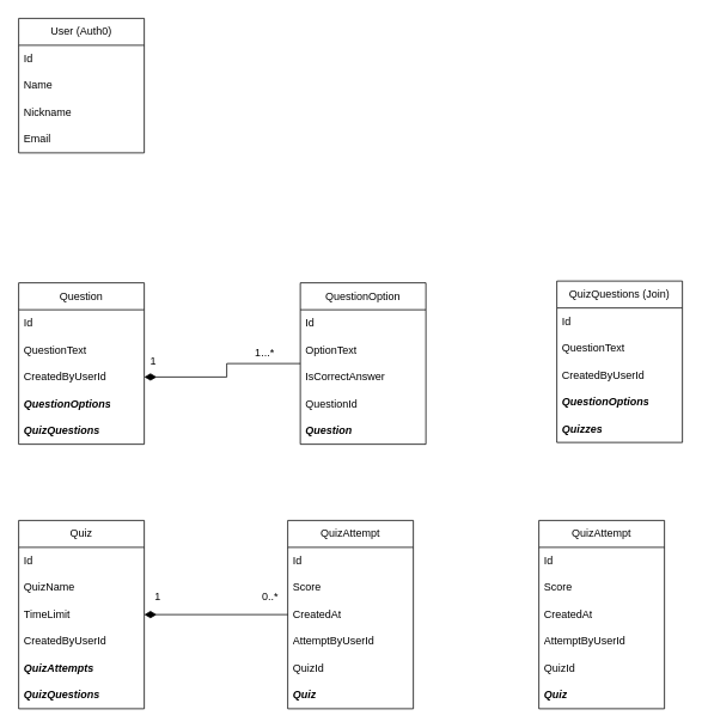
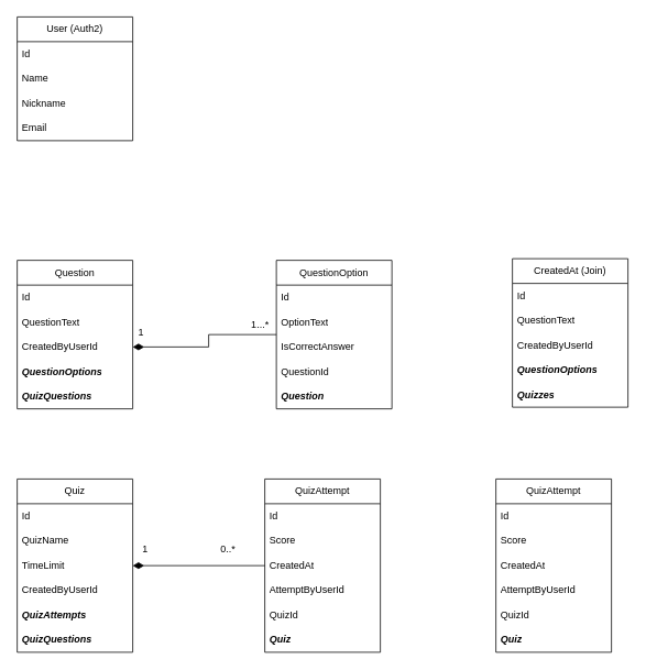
  <mxCell id="0" />
  <mxCell id="1" parent="0" />
- <mxCell id="2" value="User (Auth0)" style="swimlane;fontStyle=0;childLayout=stackLayout;horizontal=1;startSize=30;horizontalStack=0;resizeParent=1;resizeParentMax=0;resizeLast=0;collapsible=1;marginBottom=0;whiteSpace=wrap;html=1;" parent="1" vertex="1"><mxGeometry x="20" y="20" width="140" height="150" as="geometry" /></mxCell>
+ <mxCell id="2" value="User (Auth2)" style="swimlane;fontStyle=0;childLayout=stackLayout;horizontal=1;startSize=30;horizontalStack=0;resizeParent=1;resizeParentMax=0;resizeLast=0;collapsible=1;marginBottom=0;whiteSpace=wrap;html=1;" parent="1" vertex="1"><mxGeometry x="20" y="20" width="140" height="150" as="geometry" /></mxCell>
  <mxCell id="3" value="Id" style="text;strokeColor=none;fillColor=none;align=left;verticalAlign=middle;spacingLeft=4;spacingRight=4;overflow=hidden;points=[[0,0.5],[1,0.5]];portConstraint=eastwest;rotatable=0;whiteSpace=wrap;html=1;" parent="2" vertex="1"><mxGeometry y="30" width="140" height="30" as="geometry" /></mxCell>
  <mxCell id="4" value="Name" style="text;strokeColor=none;fillColor=none;align=left;verticalAlign=middle;spacingLeft=4;spacingRight=4;overflow=hidden;points=[[0,0.5],[1,0.5]];portConstraint=eastwest;rotatable=0;whiteSpace=wrap;html=1;" parent="2" vertex="1"><mxGeometry y="60" width="140" height="30" as="geometry" /></mxCell>
  <mxCell id="5" value="Nickname" style="text;strokeColor=none;fillColor=none;align=left;verticalAlign=middle;spacingLeft=4;spacingRight=4;overflow=hidden;points=[[0,0.5],[1,0.5]];portConstraint=eastwest;rotatable=0;whiteSpace=wrap;html=1;" parent="2" vertex="1"><mxGeometry y="90" width="140" height="30" as="geometry" /></mxCell>
  <mxCell id="6" value="Email" style="text;strokeColor=none;fillColor=none;align=left;verticalAlign=middle;spacingLeft=4;spacingRight=4;overflow=hidden;points=[[0,0.5],[1,0.5]];portConstraint=eastwest;rotatable=0;whiteSpace=wrap;html=1;" parent="2" vertex="1"><mxGeometry y="120" width="140" height="30" as="geometry" /></mxCell>
  <mxCell id="7" value="Question" style="swimlane;fontStyle=0;childLayout=stackLayout;horizontal=1;startSize=30;horizontalStack=0;resizeParent=1;resizeParentMax=0;resizeLast=0;collapsible=1;marginBottom=0;whiteSpace=wrap;html=1;" parent="1" vertex="1"><mxGeometry x="20" y="315" width="140" height="180" as="geometry" /></mxCell>
  <mxCell id="8" value="Id" style="text;strokeColor=none;fillColor=none;align=left;verticalAlign=middle;spacingLeft=4;spacingRight=4;overflow=hidden;points=[[0,0.5],[1,0.5]];portConstraint=eastwest;rotatable=0;whiteSpace=wrap;html=1;" parent="7" vertex="1"><mxGeometry y="30" width="140" height="30" as="geometry" /></mxCell>
  <mxCell id="9" value="QuestionText" style="text;strokeColor=none;fillColor=none;align=left;verticalAlign=middle;spacingLeft=4;spacingRight=4;overflow=hidden;points=[[0,0.5],[1,0.5]];portConstraint=eastwest;rotatable=0;whiteSpace=wrap;html=1;" parent="7" vertex="1"><mxGeometry y="60" width="140" height="30" as="geometry" /></mxCell>
  <mxCell id="10" value="CreatedByUserId" style="text;strokeColor=none;fillColor=none;align=left;verticalAlign=middle;spacingLeft=4;spacingRight=4;overflow=hidden;points=[[0,0.5],[1,0.5]];portConstraint=eastwest;rotatable=0;whiteSpace=wrap;html=1;" parent="7" vertex="1"><mxGeometry y="90" width="140" height="30" as="geometry" /></mxCell>
  <mxCell id="11" value="QuestionOptions" style="text;strokeColor=none;fillColor=none;align=left;verticalAlign=middle;spacingLeft=4;spacingRight=4;overflow=hidden;points=[[0,0.5],[1,0.5]];portConstraint=eastwest;rotatable=0;whiteSpace=wrap;html=1;fontStyle=3" parent="7" vertex="1"><mxGeometry y="120" width="140" height="30" as="geometry" /></mxCell>
  <mxCell id="12" value="&lt;span style=&quot;text-align: center;&quot;&gt;QuizQuestions&lt;/span&gt;" style="text;strokeColor=none;fillColor=none;align=left;verticalAlign=middle;spacingLeft=4;spacingRight=4;overflow=hidden;points=[[0,0.5],[1,0.5]];portConstraint=eastwest;rotatable=0;whiteSpace=wrap;html=1;fontStyle=3" parent="7" vertex="1"><mxGeometry y="150" width="140" height="30" as="geometry" /></mxCell>
  <mxCell id="13" value="QuestionOption" style="swimlane;fontStyle=0;childLayout=stackLayout;horizontal=1;startSize=30;horizontalStack=0;resizeParent=1;resizeParentMax=0;resizeLast=0;collapsible=1;marginBottom=0;whiteSpace=wrap;html=1;" parent="1" vertex="1"><mxGeometry x="334" y="315" width="140" height="180" as="geometry" /></mxCell>
  <mxCell id="14" value="Id" style="text;strokeColor=none;fillColor=none;align=left;verticalAlign=middle;spacingLeft=4;spacingRight=4;overflow=hidden;points=[[0,0.5],[1,0.5]];portConstraint=eastwest;rotatable=0;whiteSpace=wrap;html=1;" parent="13" vertex="1"><mxGeometry y="30" width="140" height="30" as="geometry" /></mxCell>
  <mxCell id="15" value="OptionText" style="text;strokeColor=none;fillColor=none;align=left;verticalAlign=middle;spacingLeft=4;spacingRight=4;overflow=hidden;points=[[0,0.5],[1,0.5]];portConstraint=eastwest;rotatable=0;whiteSpace=wrap;html=1;" parent="13" vertex="1"><mxGeometry y="60" width="140" height="30" as="geometry" /></mxCell>
  <mxCell id="16" value="IsCorrectAnswer" style="text;strokeColor=none;fillColor=none;align=left;verticalAlign=middle;spacingLeft=4;spacingRight=4;overflow=hidden;points=[[0,0.5],[1,0.5]];portConstraint=eastwest;rotatable=0;whiteSpace=wrap;html=1;" parent="13" vertex="1"><mxGeometry y="90" width="140" height="30" as="geometry" /></mxCell>
  <mxCell id="17" value="QuestionId" style="text;strokeColor=none;fillColor=none;align=left;verticalAlign=middle;spacingLeft=4;spacingRight=4;overflow=hidden;points=[[0,0.5],[1,0.5]];portConstraint=eastwest;rotatable=0;whiteSpace=wrap;html=1;" parent="13" vertex="1"><mxGeometry y="120" width="140" height="30" as="geometry" /></mxCell>
  <mxCell id="18" value="Question" style="text;strokeColor=none;fillColor=none;align=left;verticalAlign=middle;spacingLeft=4;spacingRight=4;overflow=hidden;points=[[0,0.5],[1,0.5]];portConstraint=eastwest;rotatable=0;whiteSpace=wrap;html=1;fontStyle=3" parent="13" vertex="1"><mxGeometry y="150" width="140" height="30" as="geometry" /></mxCell>
  <mxCell id="19" value="Quiz" style="swimlane;fontStyle=0;childLayout=stackLayout;horizontal=1;startSize=30;horizontalStack=0;resizeParent=1;resizeParentMax=0;resizeLast=0;collapsible=1;marginBottom=0;whiteSpace=wrap;html=1;" parent="1" vertex="1"><mxGeometry x="20" y="580" width="140" height="210" as="geometry" /></mxCell>
  <mxCell id="20" value="Id" style="text;strokeColor=none;fillColor=none;align=left;verticalAlign=middle;spacingLeft=4;spacingRight=4;overflow=hidden;points=[[0,0.5],[1,0.5]];portConstraint=eastwest;rotatable=0;whiteSpace=wrap;html=1;" parent="19" vertex="1"><mxGeometry y="30" width="140" height="30" as="geometry" /></mxCell>
  <mxCell id="21" value="QuizName" style="text;strokeColor=none;fillColor=none;align=left;verticalAlign=middle;spacingLeft=4;spacingRight=4;overflow=hidden;points=[[0,0.5],[1,0.5]];portConstraint=eastwest;rotatable=0;whiteSpace=wrap;html=1;" parent="19" vertex="1"><mxGeometry y="60" width="140" height="30" as="geometry" /></mxCell>
  <mxCell id="22" value="TimeLimit" style="text;strokeColor=none;fillColor=none;align=left;verticalAlign=middle;spacingLeft=4;spacingRight=4;overflow=hidden;points=[[0,0.5],[1,0.5]];portConstraint=eastwest;rotatable=0;whiteSpace=wrap;html=1;" parent="19" vertex="1"><mxGeometry y="90" width="140" height="30" as="geometry" /></mxCell>
  <mxCell id="23" value="CreatedByUserId" style="text;strokeColor=none;fillColor=none;align=left;verticalAlign=middle;spacingLeft=4;spacingRight=4;overflow=hidden;points=[[0,0.5],[1,0.5]];portConstraint=eastwest;rotatable=0;whiteSpace=wrap;html=1;" parent="19" vertex="1"><mxGeometry y="120" width="140" height="30" as="geometry" /></mxCell>
  <mxCell id="24" value="QuizAttempts" style="text;strokeColor=none;fillColor=none;align=left;verticalAlign=middle;spacingLeft=4;spacingRight=4;overflow=hidden;points=[[0,0.5],[1,0.5]];portConstraint=eastwest;rotatable=0;whiteSpace=wrap;html=1;fontStyle=3" parent="19" vertex="1"><mxGeometry y="150" width="140" height="30" as="geometry" /></mxCell>
  <mxCell id="25" value="&lt;span style=&quot;text-align: center;&quot;&gt;QuizQuestions&lt;/span&gt;" style="text;strokeColor=none;fillColor=none;align=left;verticalAlign=middle;spacingLeft=4;spacingRight=4;overflow=hidden;points=[[0,0.5],[1,0.5]];portConstraint=eastwest;rotatable=0;whiteSpace=wrap;html=1;fontStyle=3" parent="19" vertex="1"><mxGeometry y="180" width="140" height="30" as="geometry" /></mxCell>
  <mxCell id="26" value="QuizAttempt" style="swimlane;fontStyle=0;childLayout=stackLayout;horizontal=1;startSize=30;horizontalStack=0;resizeParent=1;resizeParentMax=0;resizeLast=0;collapsible=1;marginBottom=0;whiteSpace=wrap;html=1;" parent="1" vertex="1"><mxGeometry x="320" y="580" width="140" height="210" as="geometry" /></mxCell>
  <mxCell id="27" value="Id" style="text;strokeColor=none;fillColor=none;align=left;verticalAlign=middle;spacingLeft=4;spacingRight=4;overflow=hidden;points=[[0,0.5],[1,0.5]];portConstraint=eastwest;rotatable=0;whiteSpace=wrap;html=1;" parent="26" vertex="1"><mxGeometry y="30" width="140" height="30" as="geometry" /></mxCell>
  <mxCell id="28" value="Score" style="text;strokeColor=none;fillColor=none;align=left;verticalAlign=middle;spacingLeft=4;spacingRight=4;overflow=hidden;points=[[0,0.5],[1,0.5]];portConstraint=eastwest;rotatable=0;whiteSpace=wrap;html=1;" parent="26" vertex="1"><mxGeometry y="60" width="140" height="30" as="geometry" /></mxCell>
  <mxCell id="29" value="CreatedAt" style="text;strokeColor=none;fillColor=none;align=left;verticalAlign=middle;spacingLeft=4;spacingRight=4;overflow=hidden;points=[[0,0.5],[1,0.5]];portConstraint=eastwest;rotatable=0;whiteSpace=wrap;html=1;" parent="26" vertex="1"><mxGeometry y="90" width="140" height="30" as="geometry" /></mxCell>
  <mxCell id="30" value="AttemptByUserId" style="text;strokeColor=none;fillColor=none;align=left;verticalAlign=middle;spacingLeft=4;spacingRight=4;overflow=hidden;points=[[0,0.5],[1,0.5]];portConstraint=eastwest;rotatable=0;whiteSpace=wrap;html=1;" parent="26" vertex="1"><mxGeometry y="120" width="140" height="30" as="geometry" /></mxCell>
  <mxCell id="31" value="QuizId" style="text;strokeColor=none;fillColor=none;align=left;verticalAlign=middle;spacingLeft=4;spacingRight=4;overflow=hidden;points=[[0,0.5],[1,0.5]];portConstraint=eastwest;rotatable=0;whiteSpace=wrap;html=1;" parent="26" vertex="1"><mxGeometry y="150" width="140" height="30" as="geometry" /></mxCell>
  <mxCell id="32" value="Quiz" style="text;strokeColor=none;fillColor=none;align=left;verticalAlign=middle;spacingLeft=4;spacingRight=4;overflow=hidden;points=[[0,0.5],[1,0.5]];portConstraint=eastwest;rotatable=0;whiteSpace=wrap;html=1;fontStyle=3" parent="26" vertex="1"><mxGeometry y="180" width="140" height="30" as="geometry" /></mxCell>
  <mxCell id="33" style="edgeStyle=orthogonalEdgeStyle;rounded=0;orthogonalLoop=1;jettySize=auto;html=1;exitX=1;exitY=0.5;exitDx=0;exitDy=0;endArrow=none;endFill=0;endSize=11;startArrow=diamondThin;startFill=1;startSize=11;" parent="1" source="10" target="13" edge="1"><mxGeometry relative="1" as="geometry" /></mxCell>
- <mxCell id="34" value="1...*" style="text;html=1;align=center;verticalAlign=middle;resizable=0;points=[];autosize=1;strokeColor=none;fillColor=none;" parent="1" vertex="1"><mxGeometry x="274" y="378" width="40" height="30" as="geometry" /></mxCell>
+ <mxCell id="34" value="1...*" style="text;html=1;align=center;verticalAlign=middle;resizable=0;points=[];autosize=1;strokeColor=none;fillColor=none;" parent="1" vertex="1"><mxGeometry x="294" y="378" width="40" height="30" as="geometry" /></mxCell>
  <mxCell id="35" style="edgeStyle=orthogonalEdgeStyle;rounded=0;orthogonalLoop=1;jettySize=auto;html=1;exitX=0;exitY=0.5;exitDx=0;exitDy=0;entryX=1;entryY=0.5;entryDx=0;entryDy=0;endArrow=diamondThin;endFill=1;endSize=11;" parent="1" source="29" target="22" edge="1"><mxGeometry relative="1" as="geometry" /></mxCell>
- <mxCell id="36" value="0..*" style="text;html=1;align=center;verticalAlign=middle;resizable=0;points=[];autosize=1;strokeColor=none;fillColor=none;" parent="1" vertex="1"><mxGeometry x="280" y="650" width="40" height="30" as="geometry" /></mxCell>
+ <mxCell id="36" value="0..*" style="text;html=1;align=center;verticalAlign=middle;resizable=0;points=[];autosize=1;strokeColor=none;fillColor=none;" parent="1" vertex="1"><mxGeometry x="255" y="650" width="40" height="30" as="geometry" /></mxCell>
  <mxCell id="37" value="1" style="text;html=1;align=center;verticalAlign=middle;resizable=0;points=[];autosize=1;strokeColor=none;fillColor=none;" parent="1" vertex="1"><mxGeometry x="160" y="650" width="30" height="30" as="geometry" /></mxCell>
  <mxCell id="38" value="1" style="text;html=1;align=center;verticalAlign=middle;resizable=0;points=[];autosize=1;strokeColor=none;fillColor=none;" parent="1" vertex="1"><mxGeometry x="155" y="388" width="30" height="30" as="geometry" /></mxCell>
- <mxCell id="39" value="QuizQuestions (Join)" style="swimlane;fontStyle=0;childLayout=stackLayout;horizontal=1;startSize=30;horizontalStack=0;resizeParent=1;resizeParentMax=0;resizeLast=0;collapsible=1;marginBottom=0;whiteSpace=wrap;html=1;" parent="1" vertex="1"><mxGeometry x="620" y="313" width="140" height="180" as="geometry" /></mxCell>
+ <mxCell id="39" value="CreatedAt (Join)" style="swimlane;fontStyle=0;childLayout=stackLayout;horizontal=1;startSize=30;horizontalStack=0;resizeParent=1;resizeParentMax=0;resizeLast=0;collapsible=1;marginBottom=0;whiteSpace=wrap;html=1;" parent="1" vertex="1"><mxGeometry x="620" y="313" width="140" height="180" as="geometry" /></mxCell>
  <mxCell id="40" value="Id" style="text;strokeColor=none;fillColor=none;align=left;verticalAlign=middle;spacingLeft=4;spacingRight=4;overflow=hidden;points=[[0,0.5],[1,0.5]];portConstraint=eastwest;rotatable=0;whiteSpace=wrap;html=1;" parent="39" vertex="1"><mxGeometry y="30" width="140" height="30" as="geometry" /></mxCell>
  <mxCell id="41" value="QuestionText" style="text;strokeColor=none;fillColor=none;align=left;verticalAlign=middle;spacingLeft=4;spacingRight=4;overflow=hidden;points=[[0,0.5],[1,0.5]];portConstraint=eastwest;rotatable=0;whiteSpace=wrap;html=1;" parent="39" vertex="1"><mxGeometry y="60" width="140" height="30" as="geometry" /></mxCell>
  <mxCell id="42" value="CreatedByUserId" style="text;strokeColor=none;fillColor=none;align=left;verticalAlign=middle;spacingLeft=4;spacingRight=4;overflow=hidden;points=[[0,0.5],[1,0.5]];portConstraint=eastwest;rotatable=0;whiteSpace=wrap;html=1;" parent="39" vertex="1"><mxGeometry y="90" width="140" height="30" as="geometry" /></mxCell>
  <mxCell id="43" value="QuestionOptions" style="text;strokeColor=none;fillColor=none;align=left;verticalAlign=middle;spacingLeft=4;spacingRight=4;overflow=hidden;points=[[0,0.5],[1,0.5]];portConstraint=eastwest;rotatable=0;whiteSpace=wrap;html=1;fontStyle=3" parent="39" vertex="1"><mxGeometry y="120" width="140" height="30" as="geometry" /></mxCell>
  <mxCell id="44" value="Quizzes" style="text;strokeColor=none;fillColor=none;align=left;verticalAlign=middle;spacingLeft=4;spacingRight=4;overflow=hidden;points=[[0,0.5],[1,0.5]];portConstraint=eastwest;rotatable=0;whiteSpace=wrap;html=1;fontStyle=3" parent="39" vertex="1"><mxGeometry y="150" width="140" height="30" as="geometry" /></mxCell>
  <mxCell id="45" value="QuizAttempt" style="swimlane;fontStyle=0;childLayout=stackLayout;horizontal=1;startSize=30;horizontalStack=0;resizeParent=1;resizeParentMax=0;resizeLast=0;collapsible=1;marginBottom=0;whiteSpace=wrap;html=1;" vertex="1" parent="1"><mxGeometry x="600" y="580" width="140" height="210" as="geometry" /></mxCell>
  <mxCell id="46" value="Id" style="text;strokeColor=none;fillColor=none;align=left;verticalAlign=middle;spacingLeft=4;spacingRight=4;overflow=hidden;points=[[0,0.5],[1,0.5]];portConstraint=eastwest;rotatable=0;whiteSpace=wrap;html=1;" vertex="1" parent="45"><mxGeometry y="30" width="140" height="30" as="geometry" /></mxCell>
  <mxCell id="47" value="Score" style="text;strokeColor=none;fillColor=none;align=left;verticalAlign=middle;spacingLeft=4;spacingRight=4;overflow=hidden;points=[[0,0.5],[1,0.5]];portConstraint=eastwest;rotatable=0;whiteSpace=wrap;html=1;" vertex="1" parent="45"><mxGeometry y="60" width="140" height="30" as="geometry" /></mxCell>
  <mxCell id="48" value="CreatedAt" style="text;strokeColor=none;fillColor=none;align=left;verticalAlign=middle;spacingLeft=4;spacingRight=4;overflow=hidden;points=[[0,0.5],[1,0.5]];portConstraint=eastwest;rotatable=0;whiteSpace=wrap;html=1;" vertex="1" parent="45"><mxGeometry y="90" width="140" height="30" as="geometry" /></mxCell>
  <mxCell id="49" value="AttemptByUserId" style="text;strokeColor=none;fillColor=none;align=left;verticalAlign=middle;spacingLeft=4;spacingRight=4;overflow=hidden;points=[[0,0.5],[1,0.5]];portConstraint=eastwest;rotatable=0;whiteSpace=wrap;html=1;" vertex="1" parent="45"><mxGeometry y="120" width="140" height="30" as="geometry" /></mxCell>
  <mxCell id="50" value="QuizId" style="text;strokeColor=none;fillColor=none;align=left;verticalAlign=middle;spacingLeft=4;spacingRight=4;overflow=hidden;points=[[0,0.5],[1,0.5]];portConstraint=eastwest;rotatable=0;whiteSpace=wrap;html=1;" vertex="1" parent="45"><mxGeometry y="150" width="140" height="30" as="geometry" /></mxCell>
  <mxCell id="51" value="Quiz" style="text;strokeColor=none;fillColor=none;align=left;verticalAlign=middle;spacingLeft=4;spacingRight=4;overflow=hidden;points=[[0,0.5],[1,0.5]];portConstraint=eastwest;rotatable=0;whiteSpace=wrap;html=1;fontStyle=3" vertex="1" parent="45"><mxGeometry y="180" width="140" height="30" as="geometry" /></mxCell>
